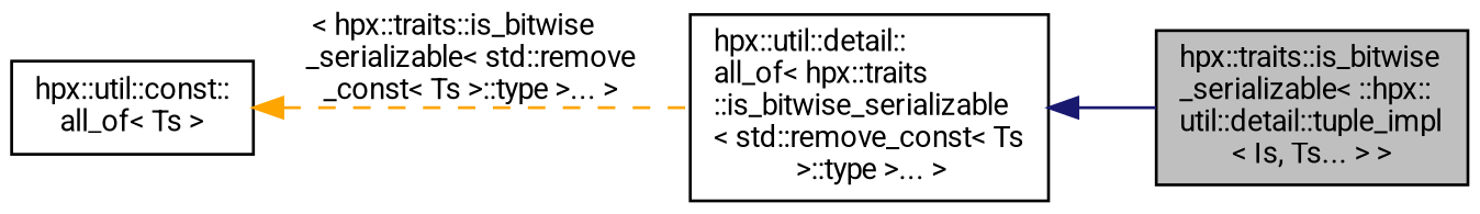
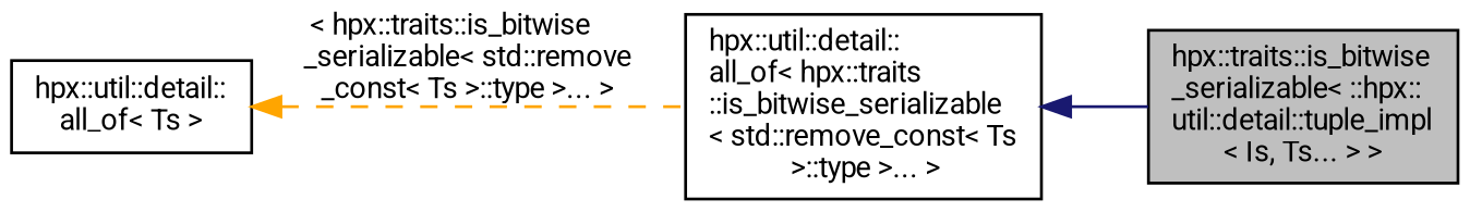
  digraph {
    rankdir=LR
    fontname=Roboto
    node [color=black fillcolor=white fontname=Roboto fontsize=10 shape=record style=filled]
    edge [dir=back fontname=Roboto fontsize=10 labelfontname=Helvetica labelfontsize=10]
    n1 [fillcolor=grey75 fontcolor=black height=0.2 label="hpx::traits::is_bitwise\l_serializable\< ::hpx::\lutil::detail::tuple_impl\l\< Is, Ts... \> \>" width=0.4]
    n2 [height=0.2 label="hpx::util::detail::\lall_of\< hpx::traits\l::is_bitwise_serializable\l\< std::remove_const\< Ts\l \>::type \>... \>" width=0.4]
-   n3 [height=0.2 label="hpx::util::const::\lall_of\< Ts \>" width=0.4]
+   n3 [height=0.2 label="hpx::util::detail::\lall_of\< Ts \>" width=0.4]
    n2 -> n1 [color=midnightblue style=solid]
    n3 -> n2 [color=orange label=" \< hpx::traits::is_bitwise\l_serializable\< std::remove\l_const\< Ts \>::type \>... \>" style=dashed]
  }
